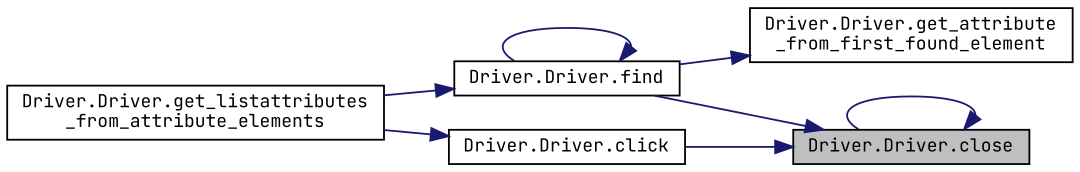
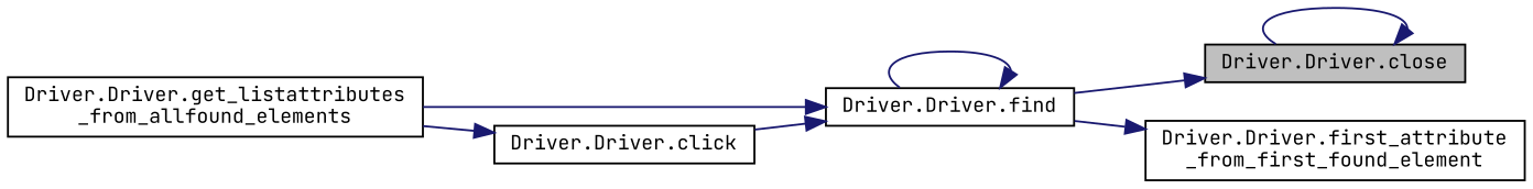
  digraph {
    fontname="JetBrains Mono"
    rankdir=RL
    node [color=black fillcolor=white fontname="JetBrains Mono" fontsize=10 shape=record style=filled]
    edge [color=midnightblue dir=back fontname="JetBrains Mono" fontsize=10 labelfontname=Helvetica labelfontsize=10 style=solid]
    n1 [fillcolor=grey75 fontcolor=black height=0.2 label="Driver.Driver.close" width=0.4]
    n2 [height=0.2 label="Driver.Driver.find" width=0.4]
-   n3 [height=0.2 label="Driver.Driver.get_listattributes\l_from_attribute_elements" width=0.4]
+   n3 [height=0.2 label="Driver.Driver.get_listattributes\l_from_allfound_elements" width=0.4]
    n4 [height=0.2 label="Driver.Driver.click" width=0.4]
-   n5 [height=0.2 label="Driver.Driver.get_attribute\l_from_first_found_element" width=0.4]
+   n5 [height=0.2 label="Driver.Driver.first_attribute\l_from_first_found_element" width=0.4]
    n1 -> n1
    n1 -> n2
    n2 -> n2
    n2 -> n3
-   n1 -> n4
+   n2 -> n4
    n4 -> n3
    n5 -> n2
  }
